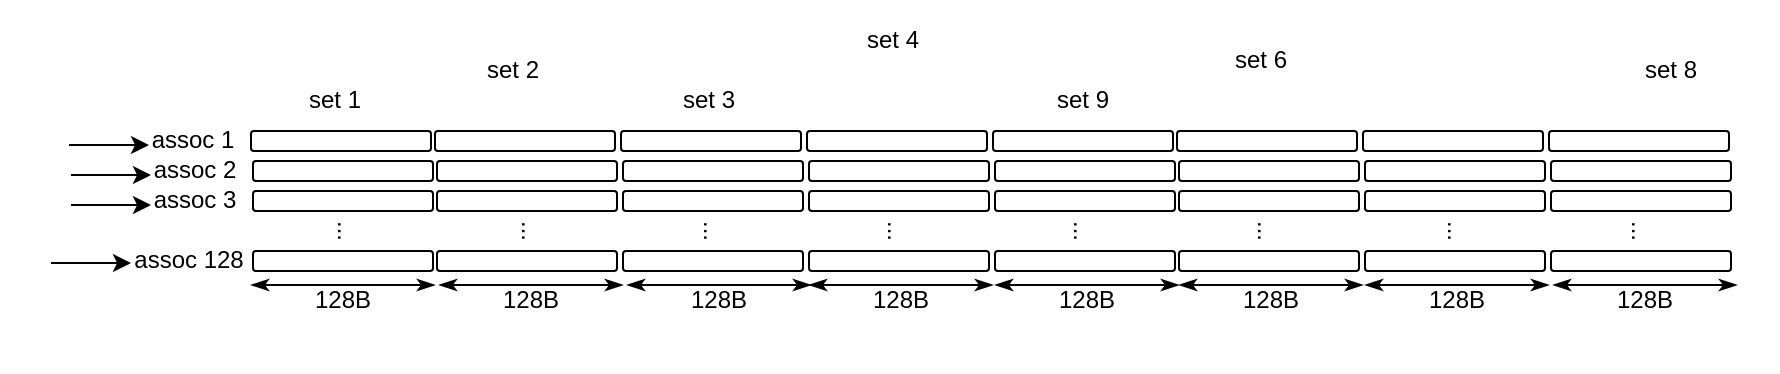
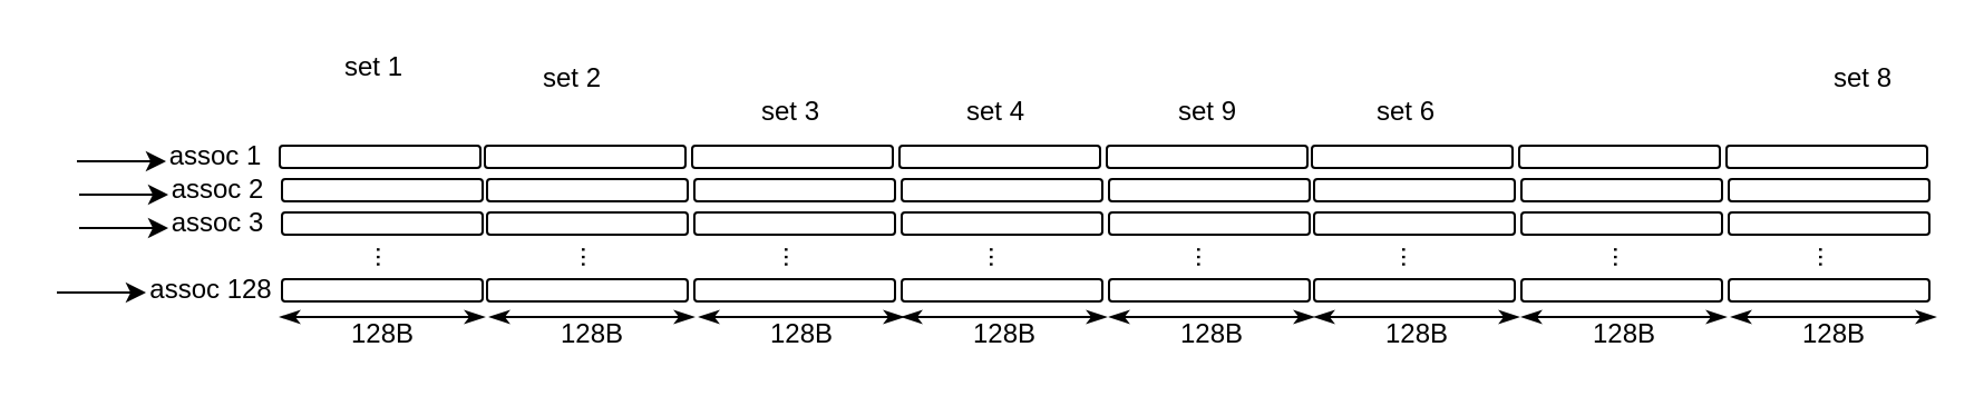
  <mxCell id="0" />
  <mxCell id="1" parent="0" />
  <mxCell id="2" value="" style="rounded=1;whiteSpace=wrap;html=1;" vertex="1" parent="1"><mxGeometry x="217" y="65" width="90" height="10" as="geometry" /></mxCell>
  <mxCell id="3" value="" style="rounded=1;whiteSpace=wrap;html=1;" vertex="1" parent="1"><mxGeometry x="310" y="65" width="90" height="10" as="geometry" /></mxCell>
  <mxCell id="4" value="" style="rounded=1;whiteSpace=wrap;html=1;" vertex="1" parent="1"><mxGeometry x="403" y="65" width="90" height="10" as="geometry" /></mxCell>
  <mxCell id="5" value="" style="rounded=1;whiteSpace=wrap;html=1;" vertex="1" parent="1"><mxGeometry x="125" y="65" width="90" height="10" as="geometry" /></mxCell>
  <mxCell id="6" value="" style="rounded=1;whiteSpace=wrap;html=1;" vertex="1" parent="1"><mxGeometry x="588" y="65" width="90" height="10" as="geometry" /></mxCell>
  <mxCell id="7" value="" style="rounded=1;whiteSpace=wrap;html=1;" vertex="1" parent="1"><mxGeometry x="681" y="65" width="90" height="10" as="geometry" /></mxCell>
  <mxCell id="8" value="" style="rounded=1;whiteSpace=wrap;html=1;" vertex="1" parent="1"><mxGeometry x="774" y="65" width="90" height="10" as="geometry" /></mxCell>
  <mxCell id="9" value="" style="rounded=1;whiteSpace=wrap;html=1;" vertex="1" parent="1"><mxGeometry x="496" y="65" width="90" height="10" as="geometry" /></mxCell>
  <mxCell id="10" value="" style="rounded=1;whiteSpace=wrap;html=1;" vertex="1" parent="1"><mxGeometry x="218" y="80" width="90" height="10" as="geometry" /></mxCell>
  <mxCell id="11" value="" style="rounded=1;whiteSpace=wrap;html=1;" vertex="1" parent="1"><mxGeometry x="311" y="80" width="90" height="10" as="geometry" /></mxCell>
  <mxCell id="12" value="" style="rounded=1;whiteSpace=wrap;html=1;" vertex="1" parent="1"><mxGeometry x="404" y="80" width="90" height="10" as="geometry" /></mxCell>
  <mxCell id="13" value="" style="rounded=1;whiteSpace=wrap;html=1;" vertex="1" parent="1"><mxGeometry x="126" y="80" width="90" height="10" as="geometry" /></mxCell>
  <mxCell id="14" value="" style="rounded=1;whiteSpace=wrap;html=1;" vertex="1" parent="1"><mxGeometry x="589" y="80" width="90" height="10" as="geometry" /></mxCell>
  <mxCell id="15" value="" style="rounded=1;whiteSpace=wrap;html=1;" vertex="1" parent="1"><mxGeometry x="682" y="80" width="90" height="10" as="geometry" /></mxCell>
  <mxCell id="16" value="" style="rounded=1;whiteSpace=wrap;html=1;" vertex="1" parent="1"><mxGeometry x="775" y="80" width="90" height="10" as="geometry" /></mxCell>
  <mxCell id="17" value="" style="rounded=1;whiteSpace=wrap;html=1;" vertex="1" parent="1"><mxGeometry x="497" y="80" width="90" height="10" as="geometry" /></mxCell>
  <mxCell id="18" value="" style="rounded=1;whiteSpace=wrap;html=1;" vertex="1" parent="1"><mxGeometry x="218" y="95" width="90" height="10" as="geometry" /></mxCell>
  <mxCell id="19" value="" style="rounded=1;whiteSpace=wrap;html=1;" vertex="1" parent="1"><mxGeometry x="311" y="95" width="90" height="10" as="geometry" /></mxCell>
  <mxCell id="20" value="" style="rounded=1;whiteSpace=wrap;html=1;" vertex="1" parent="1"><mxGeometry x="404" y="95" width="90" height="10" as="geometry" /></mxCell>
  <mxCell id="21" value="" style="rounded=1;whiteSpace=wrap;html=1;" vertex="1" parent="1"><mxGeometry x="126" y="95" width="90" height="10" as="geometry" /></mxCell>
  <mxCell id="22" value="" style="rounded=1;whiteSpace=wrap;html=1;" vertex="1" parent="1"><mxGeometry x="589" y="95" width="90" height="10" as="geometry" /></mxCell>
  <mxCell id="23" value="" style="rounded=1;whiteSpace=wrap;html=1;" vertex="1" parent="1"><mxGeometry x="682" y="95" width="90" height="10" as="geometry" /></mxCell>
  <mxCell id="24" value="" style="rounded=1;whiteSpace=wrap;html=1;" vertex="1" parent="1"><mxGeometry x="775" y="95" width="90" height="10" as="geometry" /></mxCell>
  <mxCell id="25" value="" style="rounded=1;whiteSpace=wrap;html=1;" vertex="1" parent="1"><mxGeometry x="497" y="95" width="90" height="10" as="geometry" /></mxCell>
  <mxCell id="26" value="" style="rounded=1;whiteSpace=wrap;html=1;" vertex="1" parent="1"><mxGeometry x="218" y="125" width="90" height="10" as="geometry" /></mxCell>
  <mxCell id="27" value="" style="rounded=1;whiteSpace=wrap;html=1;" vertex="1" parent="1"><mxGeometry x="311" y="125" width="90" height="10" as="geometry" /></mxCell>
  <mxCell id="28" value="" style="rounded=1;whiteSpace=wrap;html=1;" vertex="1" parent="1"><mxGeometry x="404" y="125" width="90" height="10" as="geometry" /></mxCell>
  <mxCell id="29" value="" style="rounded=1;whiteSpace=wrap;html=1;" vertex="1" parent="1"><mxGeometry x="126" y="125" width="90" height="10" as="geometry" /></mxCell>
  <mxCell id="30" value="" style="rounded=1;whiteSpace=wrap;html=1;" vertex="1" parent="1"><mxGeometry x="589" y="125" width="90" height="10" as="geometry" /></mxCell>
  <mxCell id="31" value="" style="rounded=1;whiteSpace=wrap;html=1;" vertex="1" parent="1"><mxGeometry x="682" y="125" width="90" height="10" as="geometry" /></mxCell>
  <mxCell id="32" value="" style="rounded=1;whiteSpace=wrap;html=1;" vertex="1" parent="1"><mxGeometry x="775" y="125" width="90" height="10" as="geometry" /></mxCell>
  <mxCell id="33" value="" style="rounded=1;whiteSpace=wrap;html=1;" vertex="1" parent="1"><mxGeometry x="497" y="125" width="90" height="10" as="geometry" /></mxCell>
  <mxCell id="34" value="..." style="text;html=1;align=center;verticalAlign=middle;resizable=0;points=[];autosize=1;strokeColor=none;fillColor=none;rotation=90;" vertex="1" parent="1"><mxGeometry x="158" y="100" width="30" height="30" as="geometry" /></mxCell>
  <mxCell id="35" value="..." style="text;html=1;align=center;verticalAlign=middle;resizable=0;points=[];autosize=1;strokeColor=none;fillColor=none;rotation=90;" vertex="1" parent="1"><mxGeometry x="250" y="100" width="30" height="30" as="geometry" /></mxCell>
  <mxCell id="36" value="..." style="text;html=1;align=center;verticalAlign=middle;resizable=0;points=[];autosize=1;strokeColor=none;fillColor=none;rotation=90;" vertex="1" parent="1"><mxGeometry x="341" y="100" width="30" height="30" as="geometry" /></mxCell>
  <mxCell id="37" value="..." style="text;html=1;align=center;verticalAlign=middle;resizable=0;points=[];autosize=1;strokeColor=none;fillColor=none;rotation=90;" vertex="1" parent="1"><mxGeometry x="433" y="100" width="30" height="30" as="geometry" /></mxCell>
  <mxCell id="38" value="..." style="text;html=1;align=center;verticalAlign=middle;resizable=0;points=[];autosize=1;strokeColor=none;fillColor=none;rotation=90;" vertex="1" parent="1"><mxGeometry x="526" y="100" width="30" height="30" as="geometry" /></mxCell>
  <mxCell id="39" value="..." style="text;html=1;align=center;verticalAlign=middle;resizable=0;points=[];autosize=1;strokeColor=none;fillColor=none;rotation=90;" vertex="1" parent="1"><mxGeometry x="618" y="100" width="30" height="30" as="geometry" /></mxCell>
  <mxCell id="40" value="..." style="text;html=1;align=center;verticalAlign=middle;resizable=0;points=[];autosize=1;strokeColor=none;fillColor=none;rotation=90;" vertex="1" parent="1"><mxGeometry x="713" y="100" width="30" height="30" as="geometry" /></mxCell>
  <mxCell id="41" value="..." style="text;html=1;align=center;verticalAlign=middle;resizable=0;points=[];autosize=1;strokeColor=none;fillColor=none;rotation=90;" vertex="1" parent="1"><mxGeometry x="805" y="100" width="30" height="30" as="geometry" /></mxCell>
- <mxCell id="42" value="set 1" style="text;html=1;align=center;verticalAlign=middle;resizable=0;points=[];autosize=1;strokeColor=none;fillColor=none;" vertex="1" parent="1"><mxGeometry x="142" y="35" width="50" height="30" as="geometry" /></mxCell>
+ <mxCell id="42" value="set 1" style="text;html=1;align=center;verticalAlign=middle;resizable=0;points=[];autosize=1;strokeColor=none;fillColor=none;" vertex="1" parent="1"><mxGeometry x="142" y="15" width="50" height="30" as="geometry" /></mxCell>
  <mxCell id="43" value="set 2" style="text;html=1;align=center;verticalAlign=middle;resizable=0;points=[];autosize=1;strokeColor=none;fillColor=none;" vertex="1" parent="1"><mxGeometry x="231" y="20" width="50" height="30" as="geometry" /></mxCell>
  <mxCell id="44" value="set 3" style="text;html=1;align=center;verticalAlign=middle;resizable=0;points=[];autosize=1;strokeColor=none;fillColor=none;" vertex="1" parent="1"><mxGeometry x="329" y="35" width="50" height="30" as="geometry" /></mxCell>
- <mxCell id="45" value="set 4" style="text;html=1;align=center;verticalAlign=middle;resizable=0;points=[];autosize=1;strokeColor=none;fillColor=none;" vertex="1" parent="1"><mxGeometry x="421" y="5" width="50" height="30" as="geometry" /></mxCell>
+ <mxCell id="45" value="set 4" style="text;html=1;align=center;verticalAlign=middle;resizable=0;points=[];autosize=1;strokeColor=none;fillColor=none;" vertex="1" parent="1"><mxGeometry x="421" y="35" width="50" height="30" as="geometry" /></mxCell>
  <mxCell id="46" value="set 9" style="text;html=1;align=center;verticalAlign=middle;resizable=0;points=[];autosize=1;strokeColor=none;fillColor=none;" vertex="1" parent="1"><mxGeometry x="516" y="35" width="50" height="30" as="geometry" /></mxCell>
- <mxCell id="47" value="set 6" style="text;html=1;align=center;verticalAlign=middle;resizable=0;points=[];autosize=1;strokeColor=none;fillColor=none;" vertex="1" parent="1"><mxGeometry x="605" y="15" width="50" height="30" as="geometry" /></mxCell>
+ <mxCell id="47" value="set 6" style="text;html=1;align=center;verticalAlign=middle;resizable=0;points=[];autosize=1;strokeColor=none;fillColor=none;" vertex="1" parent="1"><mxGeometry x="605" y="35" width="50" height="30" as="geometry" /></mxCell>
  <mxCell id="48" value="set 8" style="text;html=1;align=center;verticalAlign=middle;resizable=0;points=[];autosize=1;strokeColor=none;fillColor=none;" vertex="1" parent="1"><mxGeometry x="810" y="20" width="50" height="30" as="geometry" /></mxCell>
  <mxCell id="49" value="" style="group" vertex="1" connectable="0" parent="1"><mxGeometry x="125" y="135" width="92" height="30" as="geometry" /></mxCell>
  <mxCell id="50" value="" style="endArrow=classicThin;startArrow=classicThin;html=1;rounded=0;startFill=1;endFill=1;" edge="1" parent="49"><mxGeometry width="50" height="50" relative="1" as="geometry"><mxPoint y="7" as="sourcePoint" /><mxPoint x="92" y="7" as="targetPoint" /></mxGeometry></mxCell>
  <mxCell id="51" value="128B" style="text;html=1;align=center;verticalAlign=middle;resizable=0;points=[];autosize=1;strokeColor=none;fillColor=none;" vertex="1" parent="49"><mxGeometry x="21" width="50" height="30" as="geometry" /></mxCell>
  <mxCell id="52" value="" style="group" vertex="1" connectable="0" parent="1"><mxGeometry x="219" y="135" width="92" height="30" as="geometry" /></mxCell>
  <mxCell id="53" value="" style="endArrow=classicThin;startArrow=classicThin;html=1;rounded=0;startFill=1;endFill=1;" edge="1" parent="52"><mxGeometry width="50" height="50" relative="1" as="geometry"><mxPoint y="7" as="sourcePoint" /><mxPoint x="92" y="7" as="targetPoint" /></mxGeometry></mxCell>
  <mxCell id="54" value="128B" style="text;html=1;align=center;verticalAlign=middle;resizable=0;points=[];autosize=1;strokeColor=none;fillColor=none;" vertex="1" parent="52"><mxGeometry x="21" width="50" height="30" as="geometry" /></mxCell>
  <mxCell id="55" value="" style="group" vertex="1" connectable="0" parent="1"><mxGeometry x="313" y="135" width="92" height="30" as="geometry" /></mxCell>
  <mxCell id="56" value="" style="endArrow=classicThin;startArrow=classicThin;html=1;rounded=0;startFill=1;endFill=1;" edge="1" parent="55"><mxGeometry width="50" height="50" relative="1" as="geometry"><mxPoint y="7" as="sourcePoint" /><mxPoint x="92" y="7" as="targetPoint" /></mxGeometry></mxCell>
  <mxCell id="57" value="128B" style="text;html=1;align=center;verticalAlign=middle;resizable=0;points=[];autosize=1;strokeColor=none;fillColor=none;" vertex="1" parent="55"><mxGeometry x="21" width="50" height="30" as="geometry" /></mxCell>
  <mxCell id="58" value="" style="group" vertex="1" connectable="0" parent="1"><mxGeometry x="404" y="135" width="92" height="30" as="geometry" /></mxCell>
  <mxCell id="59" value="" style="endArrow=classicThin;startArrow=classicThin;html=1;rounded=0;startFill=1;endFill=1;" edge="1" parent="58"><mxGeometry width="50" height="50" relative="1" as="geometry"><mxPoint y="7" as="sourcePoint" /><mxPoint x="92" y="7" as="targetPoint" /></mxGeometry></mxCell>
  <mxCell id="60" value="128B" style="text;html=1;align=center;verticalAlign=middle;resizable=0;points=[];autosize=1;strokeColor=none;fillColor=none;" vertex="1" parent="58"><mxGeometry x="21" width="50" height="30" as="geometry" /></mxCell>
  <mxCell id="61" value="" style="group" vertex="1" connectable="0" parent="1"><mxGeometry x="497" y="135" width="92" height="30" as="geometry" /></mxCell>
  <mxCell id="62" value="" style="endArrow=classicThin;startArrow=classicThin;html=1;rounded=0;startFill=1;endFill=1;" edge="1" parent="61"><mxGeometry width="50" height="50" relative="1" as="geometry"><mxPoint y="7" as="sourcePoint" /><mxPoint x="92" y="7" as="targetPoint" /></mxGeometry></mxCell>
  <mxCell id="63" value="128B" style="text;html=1;align=center;verticalAlign=middle;resizable=0;points=[];autosize=1;strokeColor=none;fillColor=none;" vertex="1" parent="61"><mxGeometry x="21" width="50" height="30" as="geometry" /></mxCell>
  <mxCell id="64" value="" style="group" vertex="1" connectable="0" parent="1"><mxGeometry x="589" y="135" width="92" height="30" as="geometry" /></mxCell>
  <mxCell id="65" value="" style="endArrow=classicThin;startArrow=classicThin;html=1;rounded=0;startFill=1;endFill=1;" edge="1" parent="64"><mxGeometry width="50" height="50" relative="1" as="geometry"><mxPoint y="7" as="sourcePoint" /><mxPoint x="92" y="7" as="targetPoint" /></mxGeometry></mxCell>
  <mxCell id="66" value="128B" style="text;html=1;align=center;verticalAlign=middle;resizable=0;points=[];autosize=1;strokeColor=none;fillColor=none;" vertex="1" parent="64"><mxGeometry x="21" width="50" height="30" as="geometry" /></mxCell>
  <mxCell id="67" value="" style="group" vertex="1" connectable="0" parent="1"><mxGeometry x="682" y="135" width="92" height="30" as="geometry" /></mxCell>
  <mxCell id="68" value="" style="endArrow=classicThin;startArrow=classicThin;html=1;rounded=0;startFill=1;endFill=1;" edge="1" parent="67"><mxGeometry width="50" height="50" relative="1" as="geometry"><mxPoint y="7" as="sourcePoint" /><mxPoint x="92" y="7" as="targetPoint" /></mxGeometry></mxCell>
  <mxCell id="69" value="128B" style="text;html=1;align=center;verticalAlign=middle;resizable=0;points=[];autosize=1;strokeColor=none;fillColor=none;" vertex="1" parent="67"><mxGeometry x="21" width="50" height="30" as="geometry" /></mxCell>
  <mxCell id="70" value="" style="group" vertex="1" connectable="0" parent="1"><mxGeometry x="776" y="135" width="92" height="30" as="geometry" /></mxCell>
  <mxCell id="71" value="" style="endArrow=classicThin;startArrow=classicThin;html=1;rounded=0;startFill=1;endFill=1;" edge="1" parent="70"><mxGeometry width="50" height="50" relative="1" as="geometry"><mxPoint y="7" as="sourcePoint" /><mxPoint x="92" y="7" as="targetPoint" /></mxGeometry></mxCell>
  <mxCell id="72" value="128B" style="text;html=1;align=center;verticalAlign=middle;resizable=0;points=[];autosize=1;strokeColor=none;fillColor=none;" vertex="1" parent="70"><mxGeometry x="21" width="50" height="30" as="geometry" /></mxCell>
  <mxCell id="73" value="" style="group" vertex="1" connectable="0" parent="1"><mxGeometry x="34" y="55" width="92" height="30" as="geometry" /></mxCell>
  <mxCell id="74" value="" style="endArrow=classic;html=1;rounded=0;" edge="1" parent="73"><mxGeometry width="50" height="50" relative="1" as="geometry"><mxPoint y="17" as="sourcePoint" /><mxPoint x="40" y="17" as="targetPoint" /></mxGeometry></mxCell>
  <mxCell id="75" value="assoc 1" style="text;html=1;align=center;verticalAlign=middle;resizable=0;points=[];autosize=1;strokeColor=none;fillColor=none;" vertex="1" parent="73"><mxGeometry x="32" width="60" height="30" as="geometry" /></mxCell>
  <mxCell id="76" value="" style="group" vertex="1" connectable="0" parent="1"><mxGeometry x="35" y="70" width="92" height="30" as="geometry" /></mxCell>
  <mxCell id="77" value="" style="endArrow=classic;html=1;rounded=0;" edge="1" parent="76"><mxGeometry width="50" height="50" relative="1" as="geometry"><mxPoint y="17" as="sourcePoint" /><mxPoint x="40" y="17" as="targetPoint" /></mxGeometry></mxCell>
  <mxCell id="78" value="assoc 2" style="text;html=1;align=center;verticalAlign=middle;resizable=0;points=[];autosize=1;strokeColor=none;fillColor=none;" vertex="1" parent="76"><mxGeometry x="32" width="60" height="30" as="geometry" /></mxCell>
  <mxCell id="79" value="" style="group" vertex="1" connectable="0" parent="1"><mxGeometry x="35" y="85" width="92" height="30" as="geometry" /></mxCell>
  <mxCell id="80" value="" style="endArrow=classic;html=1;rounded=0;" edge="1" parent="79"><mxGeometry width="50" height="50" relative="1" as="geometry"><mxPoint y="17" as="sourcePoint" /><mxPoint x="40" y="17" as="targetPoint" /></mxGeometry></mxCell>
  <mxCell id="81" value="assoc 3" style="text;html=1;align=center;verticalAlign=middle;resizable=0;points=[];autosize=1;strokeColor=none;fillColor=none;" vertex="1" parent="79"><mxGeometry x="32" width="60" height="30" as="geometry" /></mxCell>
  <mxCell id="82" value="" style="group" vertex="1" connectable="0" parent="1"><mxGeometry x="20" y="115" width="102" height="30" as="geometry" /></mxCell>
  <mxCell id="83" value="" style="endArrow=classic;html=1;rounded=0;" edge="1" parent="82"><mxGeometry width="50" height="50" relative="1" as="geometry"><mxPoint x="5" y="16" as="sourcePoint" /><mxPoint x="45" y="16" as="targetPoint" /></mxGeometry></mxCell>
  <mxCell id="84" value="assoc 128" style="text;html=1;align=center;verticalAlign=middle;resizable=0;points=[];autosize=1;strokeColor=none;fillColor=none;" vertex="1" parent="82"><mxGeometry x="34" width="80" height="30" as="geometry" /></mxCell>
